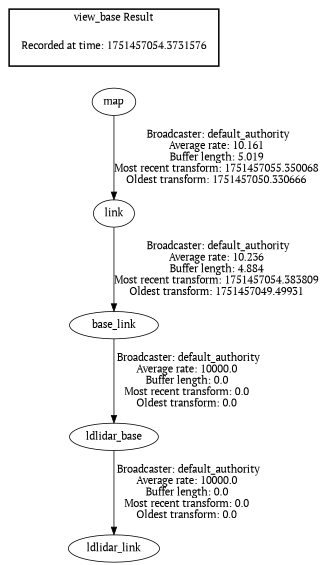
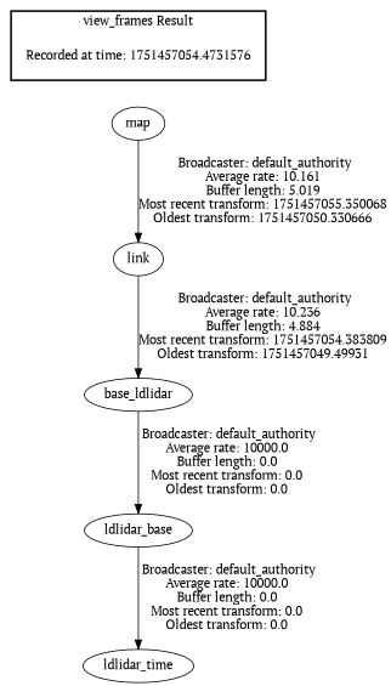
  digraph {
    fontname="PT Serif"
    node [fontname="PT Serif"]
    edge [fontname="PT Serif"]
-   "Recorded at time: 1751457054.4731576" [shape=plaintext label="Recorded at time: 1751457054.3731576"]
+   "Recorded at time: 1751457054.4731576" [shape=plaintext]
    map
    n3 [label=link]
-   base_link
+   base_link [label=base_ldlidar]
    ldlidar_base
-   ldlidar_link
+   ldlidar_link [label=ldlidar_time]
    subgraph cluster_1 {
      color=black
-     label="view_base Result"
+     label="view_frames Result"
      style=bold
      "Recorded at time: 1751457054.4731576"
    }
    "Recorded at time: 1751457054.4731576" -> map [style=invis]
    map -> n3 [label=" Broadcaster: default_authority\nAverage rate: 10.161\nBuffer length: 5.019\nMost recent transform: 1751457055.350068\nOldest transform: 1751457050.330666\n"]
    n3 -> base_link [label=" Broadcaster: default_authority\nAverage rate: 10.236\nBuffer length: 4.884\nMost recent transform: 1751457054.383809\nOldest transform: 1751457049.49931\n"]
    base_link -> ldlidar_base [label=" Broadcaster: default_authority\nAverage rate: 10000.0\nBuffer length: 0.0\nMost recent transform: 0.0\nOldest transform: 0.0\n"]
    ldlidar_base -> ldlidar_link [label=" Broadcaster: default_authority\nAverage rate: 10000.0\nBuffer length: 0.0\nMost recent transform: 0.0\nOldest transform: 0.0\n"]
  }
